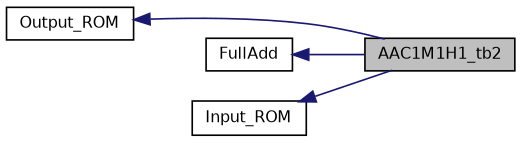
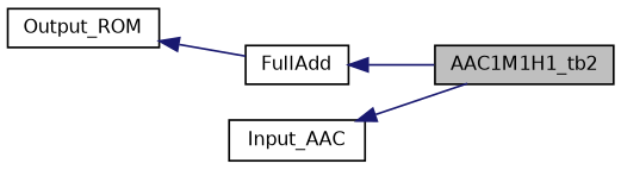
  digraph {
    rankdir=LR
    node [color=black fillcolor=white fontname=Helvetica fontsize=10 shape=record style=filled]
    edge [color=midnightblue dir=back fontname=Helvetica fontsize=10 labelfontname=Helvetica labelfontsize=10 style=solid]
    n1 [fillcolor=grey75 fontcolor=black height=0.2 label=AAC1M1H1_tb2 width=0.4]
    n2 [height=0.2 label=FullAdd width=0.4]
-   n3 [height=0.2 label=Input_ROM width=0.4]
+   n3 [height=0.2 label=Input_AAC width=0.4]
    n4 [height=0.2 label=Output_ROM width=0.4]
    n2 -> n1
    n3 -> n1
-   n4 -> n1
+   n4 -> n2
  }
